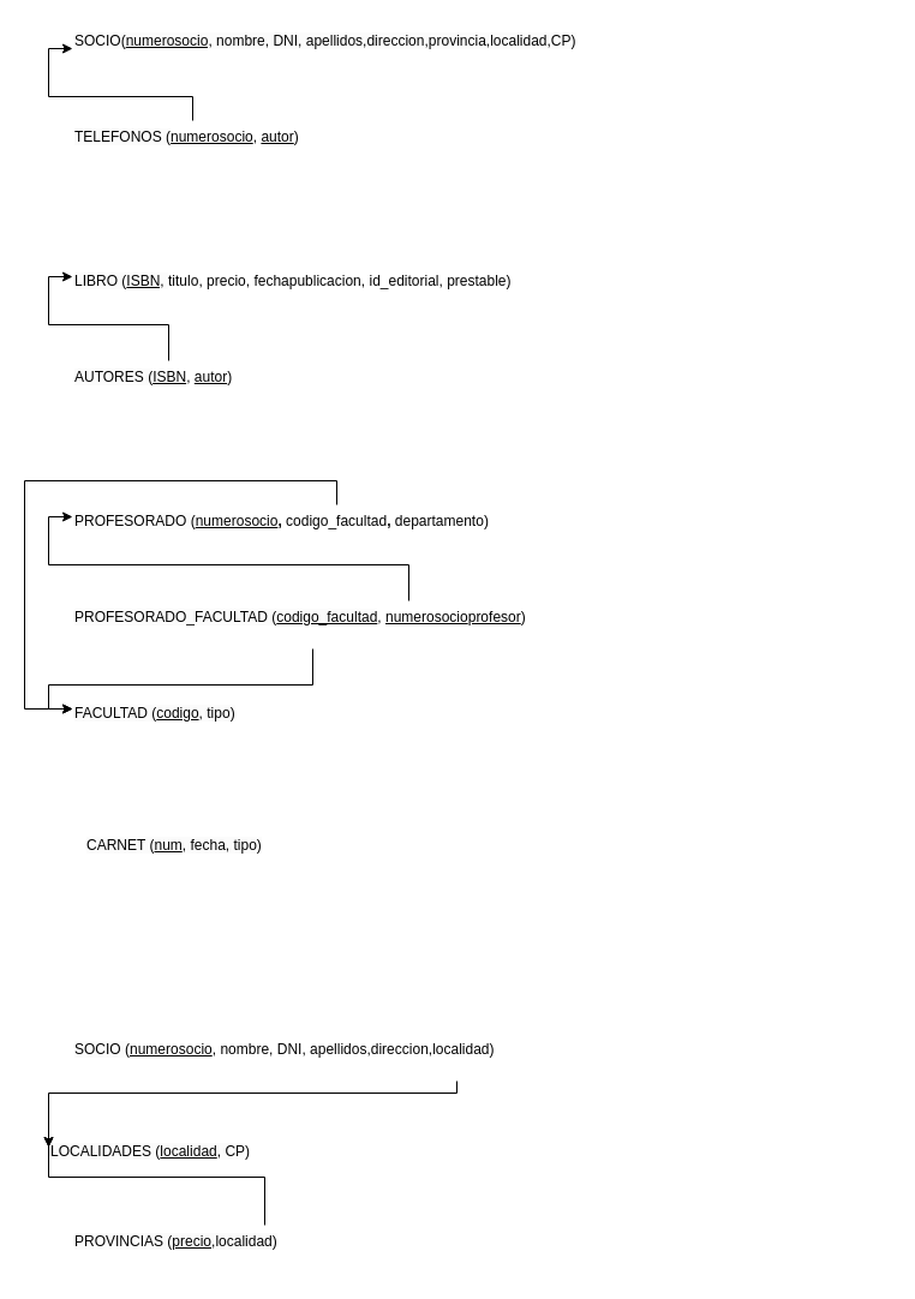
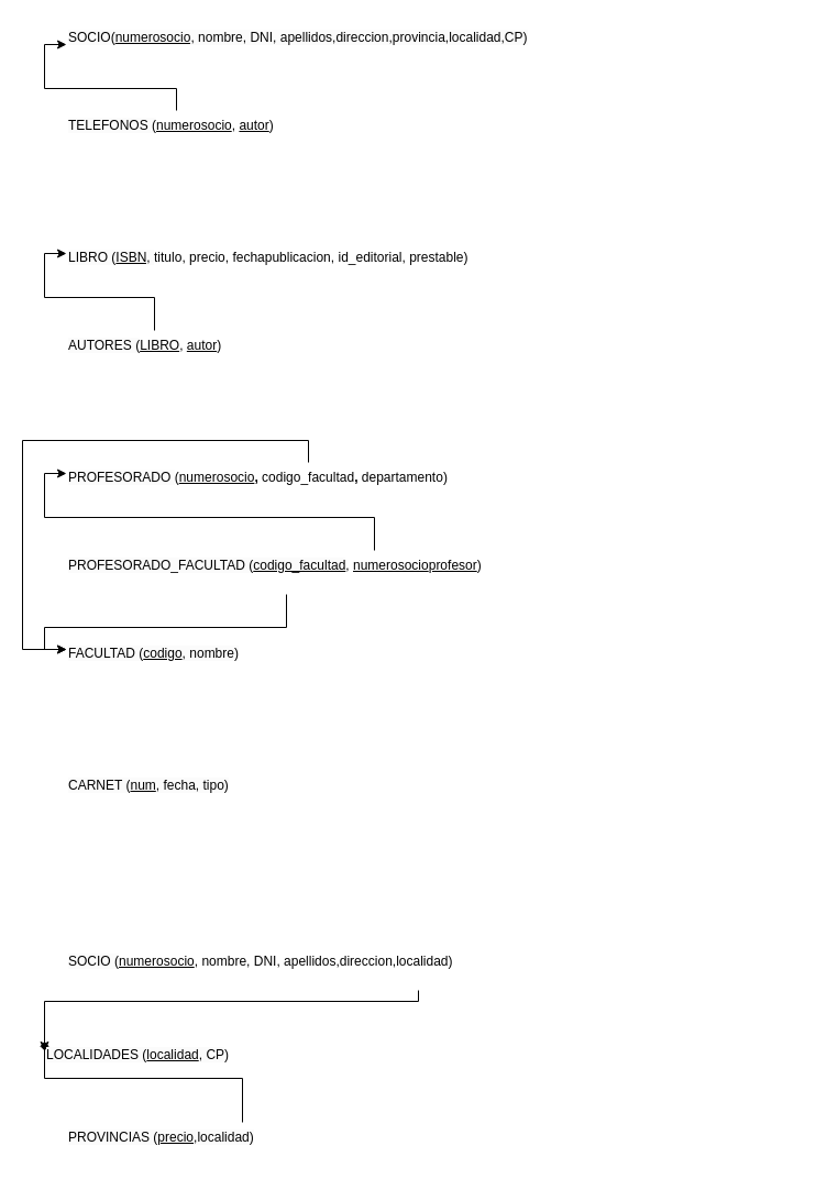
  <mxCell id="0" />
  <mxCell id="1" parent="0" />
  <mxCell id="2" value="&lt;span style=&quot;color: rgb(0, 0, 0); font-family: Helvetica; font-size: 12px; font-style: normal; font-variant-ligatures: normal; font-variant-caps: normal; font-weight: 400; letter-spacing: normal; orphans: 2; text-align: center; text-indent: 0px; text-transform: none; widows: 2; word-spacing: 0px; -webkit-text-stroke-width: 0px; background-color: rgb(251, 251, 251); text-decoration-thickness: initial; text-decoration-style: initial; text-decoration-color: initial; float: none; display: inline !important;&quot;&gt;SOCIO(&lt;/span&gt;&lt;span style=&quot;color: rgb(0, 0, 0); font-family: Helvetica; font-size: 12px; font-style: normal; font-variant-ligatures: normal; font-variant-caps: normal; letter-spacing: normal; orphans: 2; text-align: center; text-indent: 0px; text-transform: none; widows: 2; word-spacing: 0px; -webkit-text-stroke-width: 0px; background-color: rgb(251, 251, 251); text-decoration-thickness: initial; text-decoration-style: initial; text-decoration-color: initial; float: none; display: inline !important;&quot;&gt;&lt;u&gt;numerosocio&lt;/u&gt;&lt;/span&gt;&lt;span style=&quot;color: rgb(0, 0, 0); font-family: Helvetica; font-size: 12px; font-style: normal; font-variant-ligatures: normal; font-variant-caps: normal; font-weight: 400; letter-spacing: normal; orphans: 2; text-align: center; text-indent: 0px; text-transform: none; widows: 2; word-spacing: 0px; -webkit-text-stroke-width: 0px; background-color: rgb(251, 251, 251); text-decoration-thickness: initial; text-decoration-style: initial; text-decoration-color: initial; float: none; display: inline !important;&quot;&gt;, nombre, DNI, apellidos,direccion,provincia,localidad,CP)&lt;/span&gt;" style="text;whiteSpace=wrap;html=1;" parent="1" vertex="1"><mxGeometry x="60" y="20" width="670" height="40" as="geometry" /></mxCell>
  <mxCell id="3" value="&lt;span style=&quot;color: rgb(0, 0, 0); font-family: Helvetica; font-size: 12px; font-style: normal; font-variant-ligatures: normal; font-variant-caps: normal; font-weight: 400; letter-spacing: normal; orphans: 2; text-align: center; text-indent: 0px; text-transform: none; widows: 2; word-spacing: 0px; -webkit-text-stroke-width: 0px; background-color: rgb(251, 251, 251); text-decoration-thickness: initial; text-decoration-style: initial; text-decoration-color: initial; float: none; display: inline !important;&quot;&gt;TELEFONOS (&lt;/span&gt;&lt;u style=&quot;border-color: var(--border-color);&quot;&gt;numerosocio&lt;/u&gt;, &lt;u&gt;autor&lt;/u&gt;)" style="text;whiteSpace=wrap;html=1;" parent="1" vertex="1"><mxGeometry x="60" y="100" width="670" height="40" as="geometry" /></mxCell>
  <mxCell id="4" style="edgeStyle=orthogonalEdgeStyle;rounded=0;orthogonalLoop=1;jettySize=auto;html=1;entryX=0;entryY=0.5;entryDx=0;entryDy=0;" parent="1" source="3" target="2" edge="1"><mxGeometry relative="1" as="geometry"><Array as="points"><mxPoint x="160" y="80" /><mxPoint x="40" y="80" /><mxPoint x="40" y="40" /></Array></mxGeometry></mxCell>
  <mxCell id="5" value="&lt;span style=&quot;color: rgb(0, 0, 0); font-family: Helvetica; font-size: 12px; font-style: normal; font-variant-ligatures: normal; font-variant-caps: normal; font-weight: 400; letter-spacing: normal; orphans: 2; text-align: center; text-indent: 0px; text-transform: none; widows: 2; word-spacing: 0px; -webkit-text-stroke-width: 0px; background-color: rgb(251, 251, 251); text-decoration-thickness: initial; text-decoration-style: initial; text-decoration-color: initial; float: none; display: inline !important;&quot;&gt;LIBRO (&lt;/span&gt;&lt;span style=&quot;color: rgb(0, 0, 0); font-family: Helvetica; font-size: 12px; font-style: normal; font-variant-ligatures: normal; font-variant-caps: normal; letter-spacing: normal; orphans: 2; text-align: center; text-indent: 0px; text-transform: none; widows: 2; word-spacing: 0px; -webkit-text-stroke-width: 0px; background-color: rgb(251, 251, 251); text-decoration-thickness: initial; text-decoration-style: initial; text-decoration-color: initial; float: none; display: inline !important;&quot;&gt;&lt;u&gt;ISBN&lt;/u&gt;&lt;/span&gt;&lt;span style=&quot;color: rgb(0, 0, 0); font-family: Helvetica; font-size: 12px; font-style: normal; font-variant-ligatures: normal; font-variant-caps: normal; font-weight: 400; letter-spacing: normal; orphans: 2; text-align: center; text-indent: 0px; text-transform: none; widows: 2; word-spacing: 0px; -webkit-text-stroke-width: 0px; background-color: rgb(251, 251, 251); text-decoration-thickness: initial; text-decoration-style: initial; text-decoration-color: initial; float: none; display: inline !important;&quot;&gt;,&amp;nbsp;&lt;/span&gt;titulo,&amp;nbsp;precio, fechapublicacion, id_editorial, prestable)" style="text;whiteSpace=wrap;html=1;" parent="1" vertex="1"><mxGeometry x="60" y="220" width="680" height="40" as="geometry" /></mxCell>
  <mxCell id="6" style="edgeStyle=orthogonalEdgeStyle;rounded=0;orthogonalLoop=1;jettySize=auto;html=1;entryX=0;entryY=0.25;entryDx=0;entryDy=0;" parent="1" source="7" target="5" edge="1"><mxGeometry relative="1" as="geometry"><Array as="points"><mxPoint x="140" y="270" /><mxPoint x="40" y="270" /><mxPoint x="40" y="230" /></Array></mxGeometry></mxCell>
- <mxCell id="7" value="&lt;span style=&quot;color: rgb(0, 0, 0); font-family: Helvetica; font-size: 12px; font-style: normal; font-variant-ligatures: normal; font-variant-caps: normal; font-weight: 400; letter-spacing: normal; orphans: 2; text-align: center; text-indent: 0px; text-transform: none; widows: 2; word-spacing: 0px; -webkit-text-stroke-width: 0px; background-color: rgb(251, 251, 251); text-decoration-thickness: initial; text-decoration-style: initial; text-decoration-color: initial; float: none; display: inline !important;&quot;&gt;AUTORES (&lt;/span&gt;&lt;u style=&quot;border-color: var(--border-color);&quot;&gt;ISBN&lt;/u&gt;, &lt;u&gt;autor&lt;/u&gt;)" style="text;whiteSpace=wrap;html=1;" parent="1" vertex="1"><mxGeometry x="60" y="300" width="670" height="40" as="geometry" /></mxCell>
+ <mxCell id="7" value="&lt;span style=&quot;color: rgb(0, 0, 0); font-family: Helvetica; font-size: 12px; font-style: normal; font-variant-ligatures: normal; font-variant-caps: normal; font-weight: 400; letter-spacing: normal; orphans: 2; text-align: center; text-indent: 0px; text-transform: none; widows: 2; word-spacing: 0px; -webkit-text-stroke-width: 0px; background-color: rgb(251, 251, 251); text-decoration-thickness: initial; text-decoration-style: initial; text-decoration-color: initial; float: none; display: inline !important;&quot;&gt;AUTORES (&lt;/span&gt;&lt;u style=&quot;border-color: var(--border-color);&quot;&gt;LIBRO&lt;/u&gt;, &lt;u&gt;autor&lt;/u&gt;)" style="text;whiteSpace=wrap;html=1;" parent="1" vertex="1"><mxGeometry x="60" y="300" width="670" height="40" as="geometry" /></mxCell>
  <mxCell id="8" style="edgeStyle=orthogonalEdgeStyle;rounded=0;orthogonalLoop=1;jettySize=auto;html=1;entryX=0;entryY=0.25;entryDx=0;entryDy=0;" edge="1" parent="1" source="9" target="10"><mxGeometry relative="1" as="geometry"><Array as="points"><mxPoint x="280" y="400" /><mxPoint x="20" y="400" /><mxPoint x="20" y="590" /></Array></mxGeometry></mxCell>
  <mxCell id="9" value="&lt;span style=&quot;color: rgb(0, 0, 0); font-family: Helvetica; font-size: 12px; font-style: normal; font-variant-ligatures: normal; font-variant-caps: normal; font-weight: 400; letter-spacing: normal; orphans: 2; text-align: center; text-indent: 0px; text-transform: none; widows: 2; word-spacing: 0px; -webkit-text-stroke-width: 0px; background-color: rgb(251, 251, 251); text-decoration-thickness: initial; text-decoration-style: initial; text-decoration-color: initial; float: none; display: inline !important;&quot;&gt;PROFESORADO&amp;nbsp;&lt;/span&gt;(&lt;span style=&quot;border-color: var(--border-color);&quot;&gt;&lt;u&gt;numerosocio&lt;/u&gt;&lt;/span&gt;&lt;b style=&quot;border-color: var(--border-color);&quot;&gt;, &lt;/b&gt;&lt;span style=&quot;border-color: var(--border-color);&quot;&gt;codigo_facultad&lt;/span&gt;&lt;b style=&quot;border-color: var(--border-color);&quot;&gt;,&amp;nbsp;&lt;/b&gt;&lt;span style=&quot;border-color: var(--border-color);&quot;&gt;departamento&lt;/span&gt;&lt;span style=&quot;border-color: var(--border-color); text-align: center;&quot;&gt;)&lt;/span&gt;" style="text;whiteSpace=wrap;html=1;" parent="1" vertex="1"><mxGeometry x="60" y="420" width="680" height="40" as="geometry" /></mxCell>
- <mxCell id="10" value="&lt;span style=&quot;color: rgb(0, 0, 0); font-family: Helvetica; font-size: 12px; font-style: normal; font-variant-ligatures: normal; font-variant-caps: normal; font-weight: 400; letter-spacing: normal; orphans: 2; text-align: center; text-indent: 0px; text-transform: none; widows: 2; word-spacing: 0px; -webkit-text-stroke-width: 0px; background-color: rgb(251, 251, 251); text-decoration-thickness: initial; text-decoration-style: initial; text-decoration-color: initial; float: none; display: inline !important;&quot;&gt;FACULTAD (&lt;/span&gt;&lt;span style=&quot;color: rgb(0, 0, 0); font-family: Helvetica; font-size: 12px; font-style: normal; font-variant-ligatures: normal; font-variant-caps: normal; letter-spacing: normal; orphans: 2; text-align: center; text-indent: 0px; text-transform: none; widows: 2; word-spacing: 0px; -webkit-text-stroke-width: 0px; background-color: rgb(251, 251, 251); text-decoration-thickness: initial; text-decoration-style: initial; text-decoration-color: initial; float: none; display: inline !important;&quot;&gt;&lt;u&gt;codigo&lt;/u&gt;&lt;/span&gt;&lt;span style=&quot;color: rgb(0, 0, 0); font-family: Helvetica; font-size: 12px; font-style: normal; font-variant-ligatures: normal; font-variant-caps: normal; font-weight: 400; letter-spacing: normal; orphans: 2; text-align: center; text-indent: 0px; text-transform: none; widows: 2; word-spacing: 0px; -webkit-text-stroke-width: 0px; background-color: rgb(251, 251, 251); text-decoration-thickness: initial; text-decoration-style: initial; text-decoration-color: initial; float: none; display: inline !important;&quot;&gt;, tipo)&lt;/span&gt;" style="text;whiteSpace=wrap;html=1;" parent="1" vertex="1"><mxGeometry x="60" y="580" width="680" height="40" as="geometry" /></mxCell>
+ <mxCell id="10" value="&lt;span style=&quot;color: rgb(0, 0, 0); font-family: Helvetica; font-size: 12px; font-style: normal; font-variant-ligatures: normal; font-variant-caps: normal; font-weight: 400; letter-spacing: normal; orphans: 2; text-align: center; text-indent: 0px; text-transform: none; widows: 2; word-spacing: 0px; -webkit-text-stroke-width: 0px; background-color: rgb(251, 251, 251); text-decoration-thickness: initial; text-decoration-style: initial; text-decoration-color: initial; float: none; display: inline !important;&quot;&gt;FACULTAD (&lt;/span&gt;&lt;span style=&quot;color: rgb(0, 0, 0); font-family: Helvetica; font-size: 12px; font-style: normal; font-variant-ligatures: normal; font-variant-caps: normal; letter-spacing: normal; orphans: 2; text-align: center; text-indent: 0px; text-transform: none; widows: 2; word-spacing: 0px; -webkit-text-stroke-width: 0px; background-color: rgb(251, 251, 251); text-decoration-thickness: initial; text-decoration-style: initial; text-decoration-color: initial; float: none; display: inline !important;&quot;&gt;&lt;u&gt;codigo&lt;/u&gt;&lt;/span&gt;&lt;span style=&quot;color: rgb(0, 0, 0); font-family: Helvetica; font-size: 12px; font-style: normal; font-variant-ligatures: normal; font-variant-caps: normal; font-weight: 400; letter-spacing: normal; orphans: 2; text-align: center; text-indent: 0px; text-transform: none; widows: 2; word-spacing: 0px; -webkit-text-stroke-width: 0px; background-color: rgb(251, 251, 251); text-decoration-thickness: initial; text-decoration-style: initial; text-decoration-color: initial; float: none; display: inline !important;&quot;&gt;, nombre)&lt;/span&gt;" style="text;whiteSpace=wrap;html=1;" parent="1" vertex="1"><mxGeometry x="60" y="580" width="680" height="40" as="geometry" /></mxCell>
  <mxCell id="11" style="edgeStyle=orthogonalEdgeStyle;rounded=0;orthogonalLoop=1;jettySize=auto;html=1;entryX=0;entryY=0.25;entryDx=0;entryDy=0;" parent="1" source="13" target="10" edge="1"><mxGeometry relative="1" as="geometry"><Array as="points"><mxPoint x="260" y="570" /><mxPoint x="40" y="570" /><mxPoint x="40" y="590" /></Array></mxGeometry></mxCell>
  <mxCell id="12" style="edgeStyle=orthogonalEdgeStyle;rounded=0;orthogonalLoop=1;jettySize=auto;html=1;entryX=0;entryY=0.25;entryDx=0;entryDy=0;" parent="1" source="13" target="9" edge="1"><mxGeometry relative="1" as="geometry"><Array as="points"><mxPoint x="340" y="470" /><mxPoint x="40" y="470" /><mxPoint x="40" y="430" /></Array></mxGeometry></mxCell>
  <mxCell id="13" value="&lt;span style=&quot;color: rgb(0, 0, 0); font-family: Helvetica; font-size: 12px; font-style: normal; font-variant-ligatures: normal; font-variant-caps: normal; font-weight: 400; letter-spacing: normal; orphans: 2; text-align: center; text-indent: 0px; text-transform: none; widows: 2; word-spacing: 0px; -webkit-text-stroke-width: 0px; background-color: rgb(251, 251, 251); text-decoration-thickness: initial; text-decoration-style: initial; text-decoration-color: initial; float: none; display: inline !important;&quot;&gt;PROFESORADO_FACULTAD (&lt;u style=&quot;border-color: var(--border-color);&quot;&gt;codigo_facultad&lt;/u&gt;&lt;/span&gt;,&amp;nbsp;&lt;u style=&quot;border-color: var(--border-color);&quot;&gt;numerosocio&lt;/u&gt;&lt;u&gt;profesor&lt;/u&gt;)&lt;span style=&quot;color: rgb(0, 0, 0); font-family: Helvetica; font-size: 12px; font-style: normal; font-variant-ligatures: normal; font-variant-caps: normal; font-weight: 400; letter-spacing: normal; orphans: 2; text-align: center; text-indent: 0px; text-transform: none; widows: 2; word-spacing: 0px; -webkit-text-stroke-width: 0px; background-color: rgb(251, 251, 251); text-decoration-thickness: initial; text-decoration-style: initial; text-decoration-color: initial; float: none; display: inline !important;&quot;&gt;&lt;/span&gt;" style="text;whiteSpace=wrap;html=1;" parent="1" vertex="1"><mxGeometry x="60" y="500" width="680" height="40" as="geometry" /></mxCell>
- <mxCell id="14" value="&lt;span style=&quot;color: rgb(0, 0, 0); font-family: Helvetica; font-size: 12px; font-style: normal; font-variant-ligatures: normal; font-variant-caps: normal; font-weight: 400; letter-spacing: normal; orphans: 2; text-align: center; text-indent: 0px; text-transform: none; widows: 2; word-spacing: 0px; -webkit-text-stroke-width: 0px; background-color: rgb(251, 251, 251); text-decoration-thickness: initial; text-decoration-style: initial; text-decoration-color: initial; float: none; display: inline !important;&quot;&gt;CARNET (&lt;/span&gt;&lt;span style=&quot;color: rgb(0, 0, 0); font-family: Helvetica; font-size: 12px; font-style: normal; font-variant-ligatures: normal; font-variant-caps: normal; letter-spacing: normal; orphans: 2; text-align: center; text-indent: 0px; text-transform: none; widows: 2; word-spacing: 0px; -webkit-text-stroke-width: 0px; background-color: rgb(251, 251, 251); text-decoration-thickness: initial; text-decoration-style: initial; text-decoration-color: initial; float: none; display: inline !important;&quot;&gt;&lt;u&gt;num&lt;/u&gt;&lt;/span&gt;&lt;span style=&quot;color: rgb(0, 0, 0); font-family: Helvetica; font-size: 12px; font-style: normal; font-variant-ligatures: normal; font-variant-caps: normal; font-weight: 400; letter-spacing: normal; orphans: 2; text-align: center; text-indent: 0px; text-transform: none; widows: 2; word-spacing: 0px; -webkit-text-stroke-width: 0px; background-color: rgb(251, 251, 251); text-decoration-thickness: initial; text-decoration-style: initial; text-decoration-color: initial; float: none; display: inline !important;&quot;&gt;, fecha, tipo)&lt;/span&gt;" style="text;whiteSpace=wrap;html=1;" parent="1" vertex="1"><mxGeometry x="70" y="690" width="680" height="40" as="geometry" /></mxCell>
+ <mxCell id="14" value="&lt;span style=&quot;color: rgb(0, 0, 0); font-family: Helvetica; font-size: 12px; font-style: normal; font-variant-ligatures: normal; font-variant-caps: normal; font-weight: 400; letter-spacing: normal; orphans: 2; text-align: center; text-indent: 0px; text-transform: none; widows: 2; word-spacing: 0px; -webkit-text-stroke-width: 0px; background-color: rgb(251, 251, 251); text-decoration-thickness: initial; text-decoration-style: initial; text-decoration-color: initial; float: none; display: inline !important;&quot;&gt;CARNET (&lt;/span&gt;&lt;span style=&quot;color: rgb(0, 0, 0); font-family: Helvetica; font-size: 12px; font-style: normal; font-variant-ligatures: normal; font-variant-caps: normal; letter-spacing: normal; orphans: 2; text-align: center; text-indent: 0px; text-transform: none; widows: 2; word-spacing: 0px; -webkit-text-stroke-width: 0px; background-color: rgb(251, 251, 251); text-decoration-thickness: initial; text-decoration-style: initial; text-decoration-color: initial; float: none; display: inline !important;&quot;&gt;&lt;u&gt;num&lt;/u&gt;&lt;/span&gt;&lt;span style=&quot;color: rgb(0, 0, 0); font-family: Helvetica; font-size: 12px; font-style: normal; font-variant-ligatures: normal; font-variant-caps: normal; font-weight: 400; letter-spacing: normal; orphans: 2; text-align: center; text-indent: 0px; text-transform: none; widows: 2; word-spacing: 0px; -webkit-text-stroke-width: 0px; background-color: rgb(251, 251, 251); text-decoration-thickness: initial; text-decoration-style: initial; text-decoration-color: initial; float: none; display: inline !important;&quot;&gt;, fecha, tipo)&lt;/span&gt;" style="text;whiteSpace=wrap;html=1;" parent="1" vertex="1"><mxGeometry x="60" y="700" width="680" height="40" as="geometry" /></mxCell>
  <mxCell id="15" style="edgeStyle=orthogonalEdgeStyle;rounded=0;orthogonalLoop=1;jettySize=auto;html=1;entryX=0;entryY=0.25;entryDx=0;entryDy=0;" parent="1" source="16" target="19" edge="1"><mxGeometry relative="1" as="geometry"><Array as="points"><mxPoint x="380" y="910" /><mxPoint x="40" y="910" /><mxPoint x="40" y="950" /></Array></mxGeometry></mxCell>
  <mxCell id="16" value="&lt;span style=&quot;color: rgb(0, 0, 0); font-family: Helvetica; font-size: 12px; font-style: normal; font-variant-ligatures: normal; font-variant-caps: normal; font-weight: 400; letter-spacing: normal; orphans: 2; text-align: center; text-indent: 0px; text-transform: none; widows: 2; word-spacing: 0px; -webkit-text-stroke-width: 0px; background-color: rgb(251, 251, 251); text-decoration-thickness: initial; text-decoration-style: initial; text-decoration-color: initial; float: none; display: inline !important;&quot;&gt;SOCIO (&lt;/span&gt;&lt;u style=&quot;border-color: var(--border-color);&quot;&gt;numerosocio&lt;/u&gt;, nombre, DNI, apellidos,direccion,localidad)" style="text;whiteSpace=wrap;html=1;" parent="1" vertex="1"><mxGeometry x="60" y="860" width="670" height="40" as="geometry" /></mxCell>
- <mxCell id="17" style="edgeStyle=orthogonalEdgeStyle;rounded=0;orthogonalLoop=1;jettySize=auto;html=1;entryX=0;entryY=0.25;entryDx=0;entryDy=0;" parent="1" source="18" target="19" edge="1"><mxGeometry relative="1" as="geometry"><Array as="points"><mxPoint x="220" y="980" /><mxPoint x="40" y="980" /><mxPoint x="40" y="950" /></Array></mxGeometry></mxCell>
+ <mxCell id="17" style="edgeStyle=orthogonalEdgeStyle;rounded=0;orthogonalLoop=1;jettySize=auto;html=1;entryX=0;entryY=0.25;entryDx=0;entryDy=0;endArrow=diamond;" parent="1" source="18" target="19" edge="1"><mxGeometry relative="1" as="geometry"><Array as="points"><mxPoint x="220" y="980" /><mxPoint x="40" y="980" /><mxPoint x="40" y="950" /></Array></mxGeometry></mxCell>
  <mxCell id="18" value="&lt;span style=&quot;color: rgb(0, 0, 0); font-family: Helvetica; font-size: 12px; font-style: normal; font-variant-ligatures: normal; font-variant-caps: normal; font-weight: 400; letter-spacing: normal; orphans: 2; text-align: center; text-indent: 0px; text-transform: none; widows: 2; word-spacing: 0px; -webkit-text-stroke-width: 0px; background-color: rgb(251, 251, 251); text-decoration-thickness: initial; text-decoration-style: initial; text-decoration-color: initial; float: none; display: inline !important;&quot;&gt;PROVINCIAS (&lt;/span&gt;&lt;span style=&quot;color: rgb(0, 0, 0); font-family: Helvetica; font-size: 12px; font-style: normal; font-variant-ligatures: normal; font-variant-caps: normal; font-weight: 400; letter-spacing: normal; orphans: 2; text-align: center; text-indent: 0px; text-transform: none; widows: 2; word-spacing: 0px; -webkit-text-stroke-width: 0px; background-color: rgb(251, 251, 251); text-decoration-thickness: initial; text-decoration-style: initial; text-decoration-color: initial; float: none; display: inline !important;&quot;&gt;&lt;u&gt;precio&lt;/u&gt;,localidad)&lt;/span&gt;" style="text;whiteSpace=wrap;html=1;" parent="1" vertex="1"><mxGeometry x="60" y="1020" width="670" height="40" as="geometry" /></mxCell>
  <mxCell id="19" value="&lt;span style=&quot;color: rgb(0, 0, 0); font-family: Helvetica; font-size: 12px; font-style: normal; font-variant-ligatures: normal; font-variant-caps: normal; font-weight: 400; letter-spacing: normal; orphans: 2; text-align: center; text-indent: 0px; text-transform: none; widows: 2; word-spacing: 0px; -webkit-text-stroke-width: 0px; background-color: rgb(251, 251, 251); text-decoration-thickness: initial; text-decoration-style: initial; text-decoration-color: initial; float: none; display: inline !important;&quot;&gt;LOCALIDADES (&lt;u&gt;localidad&lt;/u&gt;, CP&lt;/span&gt;)" style="text;whiteSpace=wrap;html=1;" parent="1" vertex="1"><mxGeometry x="40" y="945" width="670" height="40" as="geometry" /></mxCell>
